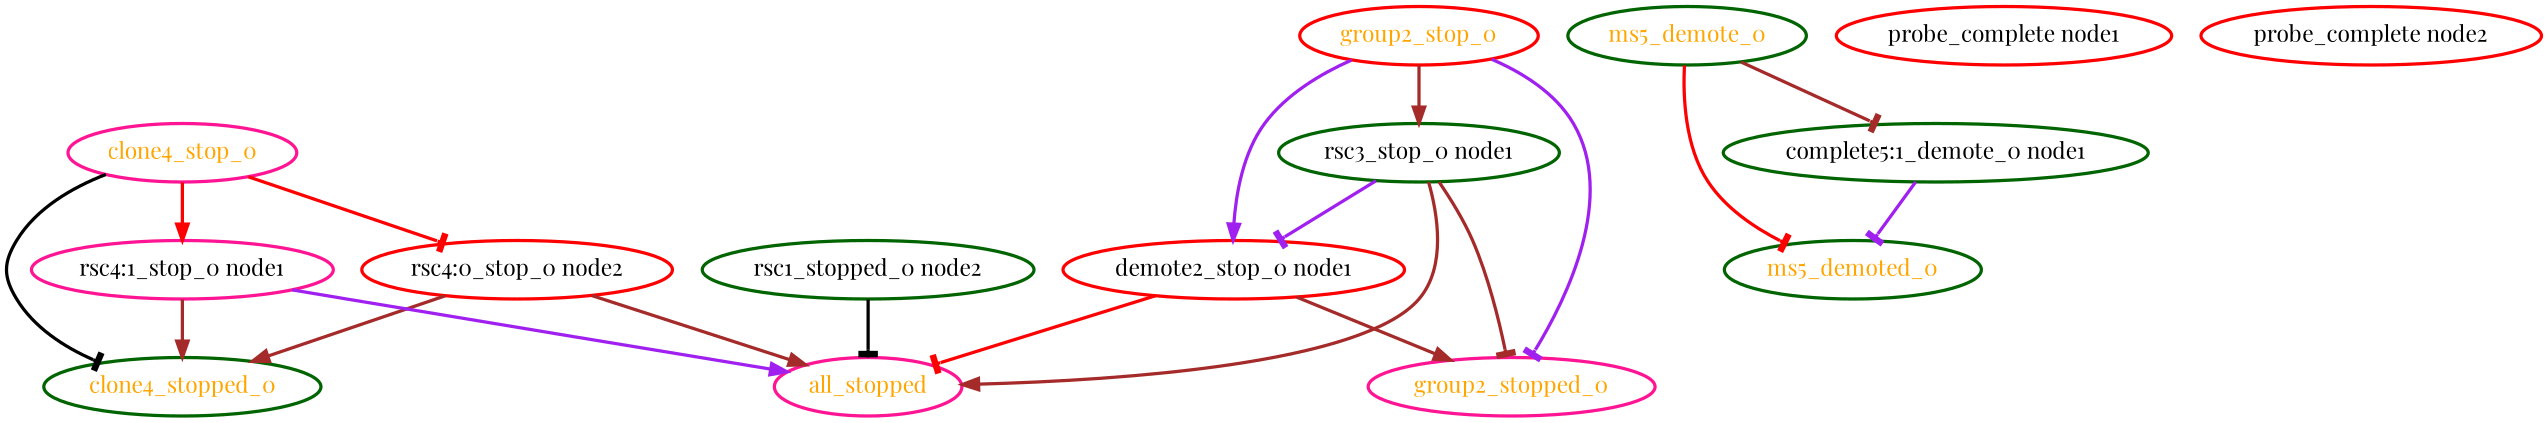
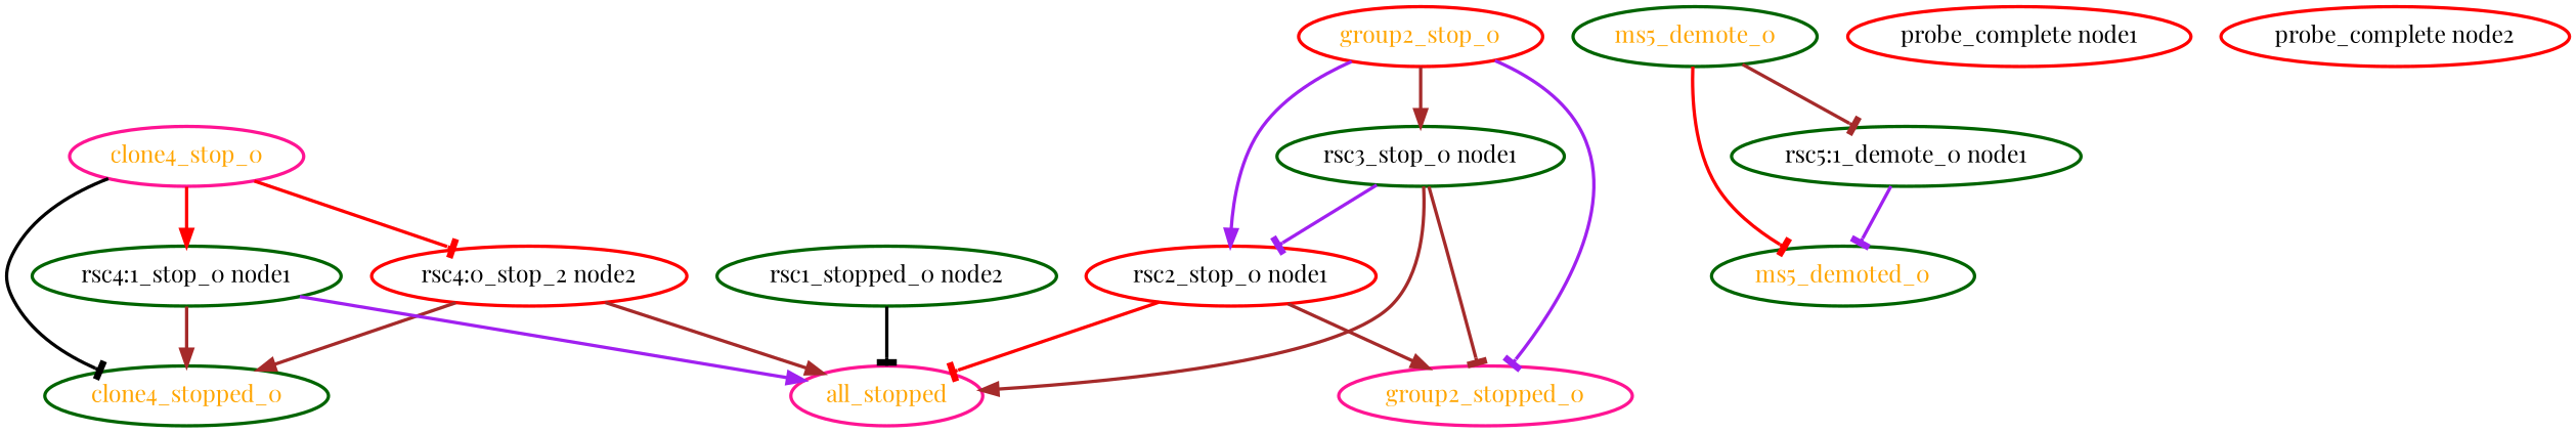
  digraph {
    fontname="Playfair Display"
    node [color=darkgreen fontcolor=black fontname="Playfair Display" style=bold]
    edge [arrowhead=tee color=brown fontname="Playfair Display" style=bold]
    all_stopped [color=deeppink fontcolor=orange]
    clone4_stop_0 [color=deeppink fontcolor=orange]
    clone4_stopped_0 [fontcolor=orange]
-   "rsc4:0_stop_0 node2" [color=red]
-   "rsc4:1_stop_0 node1" [color=deeppink]
+   "rsc4:0_stop_0 node2" [color=red label="rsc4:0_stop_2 node2"]
+   "rsc4:1_stop_0 node1"
    group2_stop_0 [color=red fontcolor=orange]
    group2_stopped_0 [color=deeppink fontcolor=orange]
-   "rsc2_stop_0 node1" [color=red label="demote2_stop_0 node1"]
+   "rsc2_stop_0 node1" [color=red]
    "rsc3_stop_0 node1"
    ms5_demote_0 [fontcolor=orange]
    ms5_demoted_0 [fontcolor=orange]
-   "rsc5:1_demote_0 node1" [label="complete5:1_demote_0 node1"]
+   "rsc5:1_demote_0 node1"
    "probe_complete node1" [color=red]
    "probe_complete node2" [color=red]
    n15 [label="rsc1_stopped_0 node2"]
    clone4_stop_0 -> clone4_stopped_0 [color=black]
    clone4_stop_0 -> "rsc4:0_stop_0 node2" [color=red]
    clone4_stop_0 -> "rsc4:1_stop_0 node1" [arrowhead=normal color=red]
    "rsc4:0_stop_0 node2" -> all_stopped [arrowhead=normal]
    "rsc4:0_stop_0 node2" -> clone4_stopped_0 [arrowhead=normal]
    "rsc4:1_stop_0 node1" -> all_stopped [arrowhead=normal color=purple]
    "rsc4:1_stop_0 node1" -> clone4_stopped_0 [arrowhead=normal]
    group2_stop_0 -> group2_stopped_0 [color=purple]
    group2_stop_0 -> "rsc2_stop_0 node1" [arrowhead=normal color=purple]
    group2_stop_0 -> "rsc3_stop_0 node1" [arrowhead=normal]
    "rsc2_stop_0 node1" -> all_stopped [color=red]
    "rsc2_stop_0 node1" -> group2_stopped_0 [arrowhead=normal]
    "rsc3_stop_0 node1" -> all_stopped [arrowhead=normal]
    "rsc3_stop_0 node1" -> group2_stopped_0
    "rsc3_stop_0 node1" -> "rsc2_stop_0 node1" [color=purple]
    ms5_demote_0 -> ms5_demoted_0 [color=red]
    ms5_demote_0 -> "rsc5:1_demote_0 node1"
    "rsc5:1_demote_0 node1" -> ms5_demoted_0 [color=purple]
    n15 -> all_stopped [color=black]
  }
